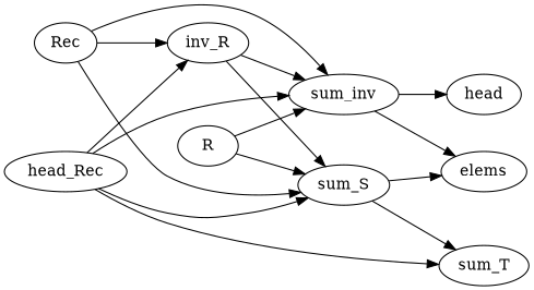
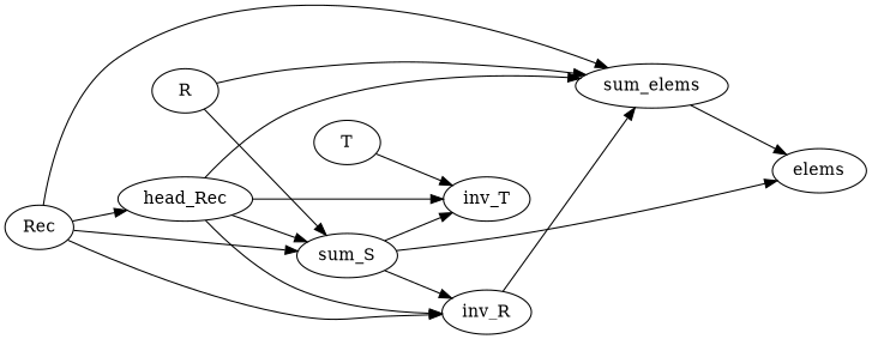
  digraph {
    fontname="DejaVu Serif"
    rankdir=LR
    node [fontname="DejaVu Serif"]
    edge [fontname="DejaVu Serif"]
-   inv_T [label=sum_T]
+   T
+   inv_T
    n3 [label=sum_S]
    n4 [label=elems]
-   sum_elems [label=sum_inv]
-   head
+   sum_elems
    inv_R
    R
    Rec
    n10 [label=head_Rec]
+   T -> inv_T
    n3 -> inv_T
    n3 -> n4
    sum_elems -> n4
-   sum_elems -> head
-   inv_R -> n3
+   n3 -> inv_R
    inv_R -> sum_elems
    R -> n3
    R -> sum_elems
    Rec -> n3
    Rec -> sum_elems
    Rec -> inv_R
+   Rec -> n10
    n10 -> inv_T
    n10 -> n3
    n10 -> sum_elems
    n10 -> inv_R
  }
